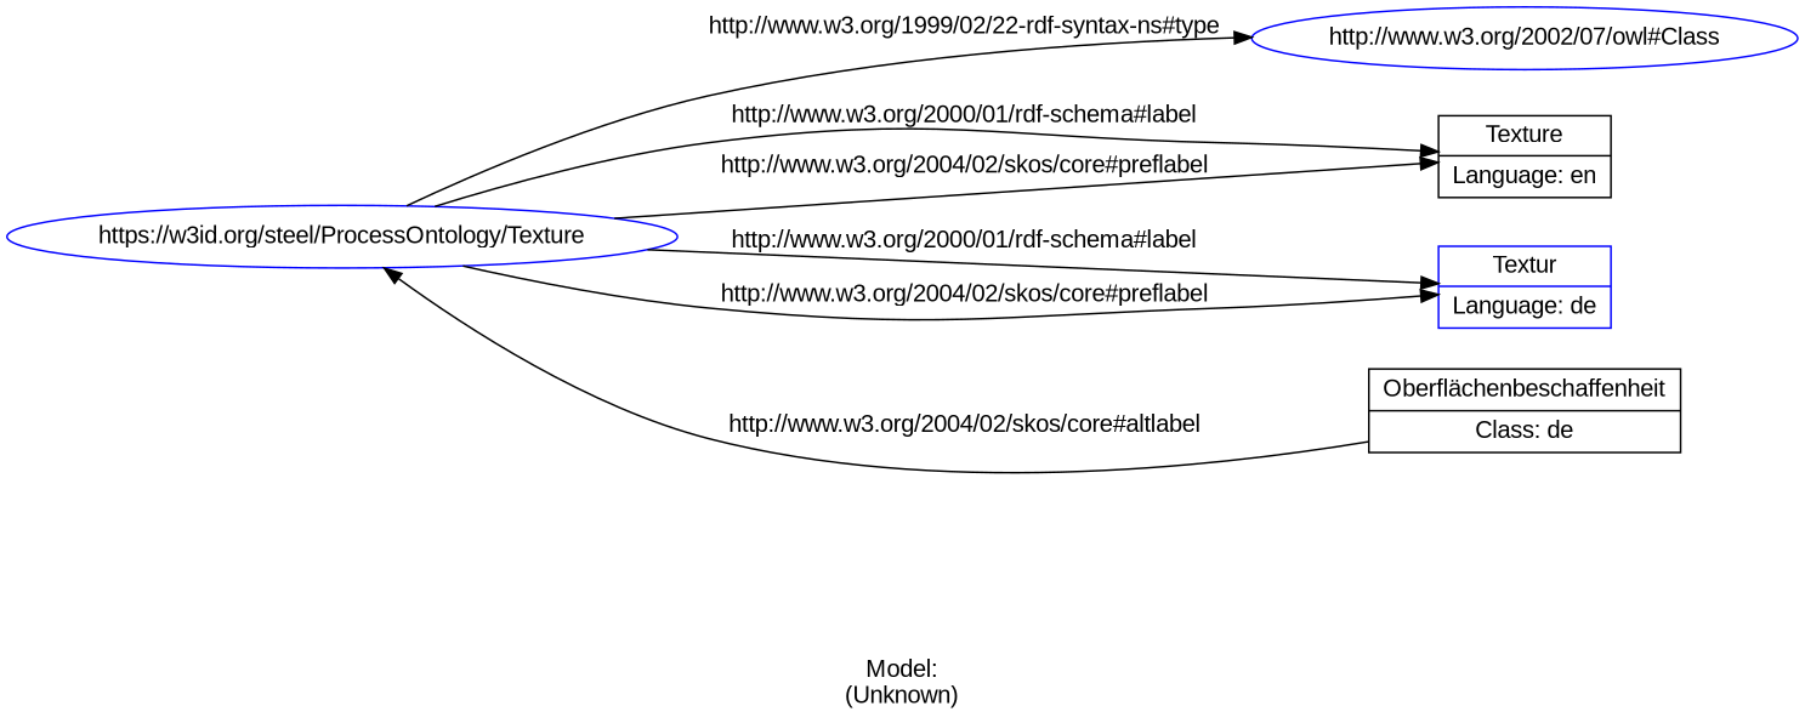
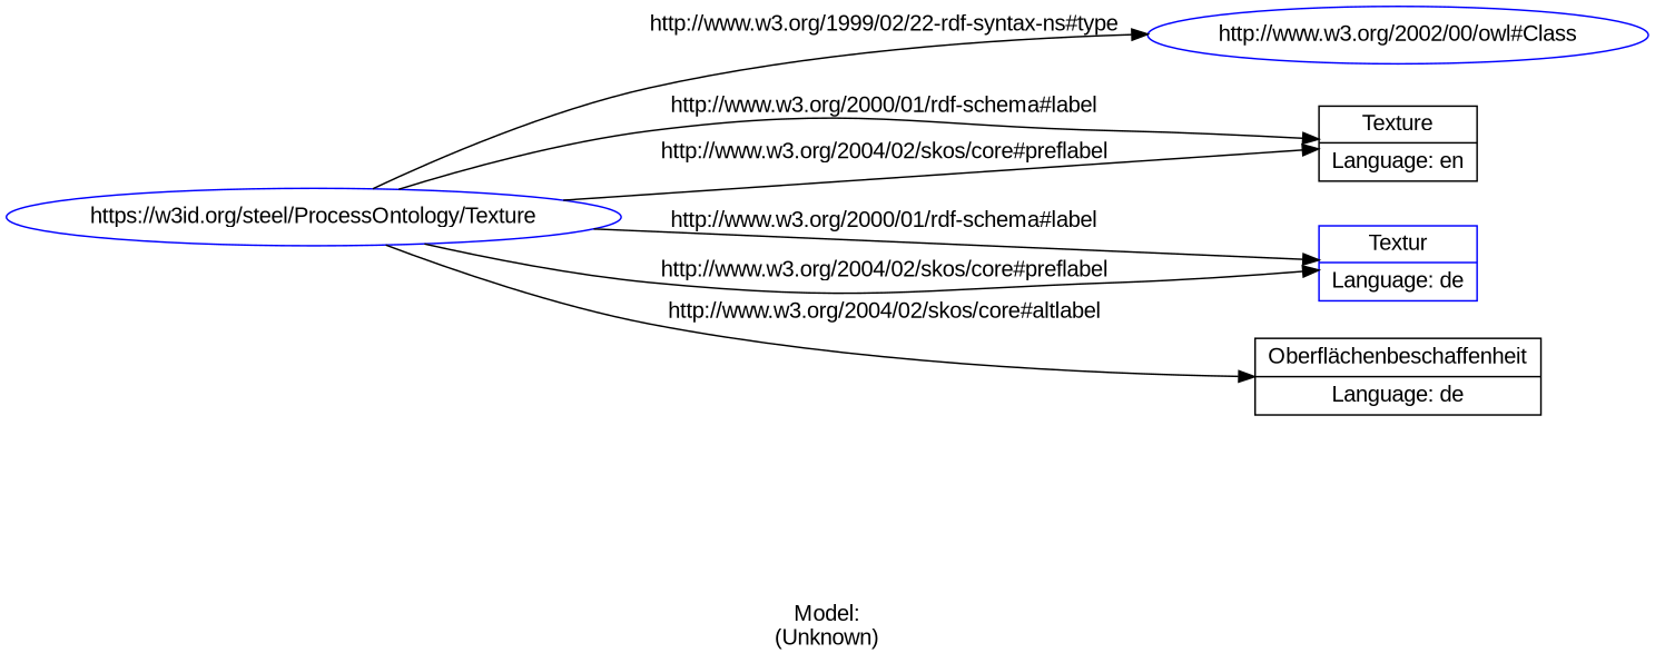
  digraph {
    fontname="Liberation Sans"
    label="\n\nModel:\n(Unknown)"
    rankdir=LR
    node [color=blue fontname="Liberation Sans" shape=record]
    edge [fontname="Liberation Sans"]
    n1 [label="https://w3id.org/steel/ProcessOntology/Texture" shape=ellipse]
-   n2 [label="http://www.w3.org/2002/07/owl#Class" shape=ellipse]
+   n2 [label="http://www.w3.org/2002/00/owl#Class" shape=ellipse]
    n3 [label="Texture|Language: en" color=""]
    n4 [label="Textur|Language: de"]
-   n5 [label="Oberflächenbeschaffenheit|Class: de" color=""]
+   n5 [label="Oberflächenbeschaffenheit|Language: de" color=""]
    n1 -> n2 [label="http://www.w3.org/1999/02/22-rdf-syntax-ns#type"]
    n1 -> n3 [label="http://www.w3.org/2000/01/rdf-schema#label"]
    n1 -> n3 [label="http://www.w3.org/2004/02/skos/core#preflabel"]
    n1 -> n4 [label="http://www.w3.org/2000/01/rdf-schema#label"]
    n1 -> n4 [label="http://www.w3.org/2004/02/skos/core#preflabel"]
-   n5 -> n1 [label="http://www.w3.org/2004/02/skos/core#altlabel"]
+   n1 -> n5 [label="http://www.w3.org/2004/02/skos/core#altlabel"]
  }
